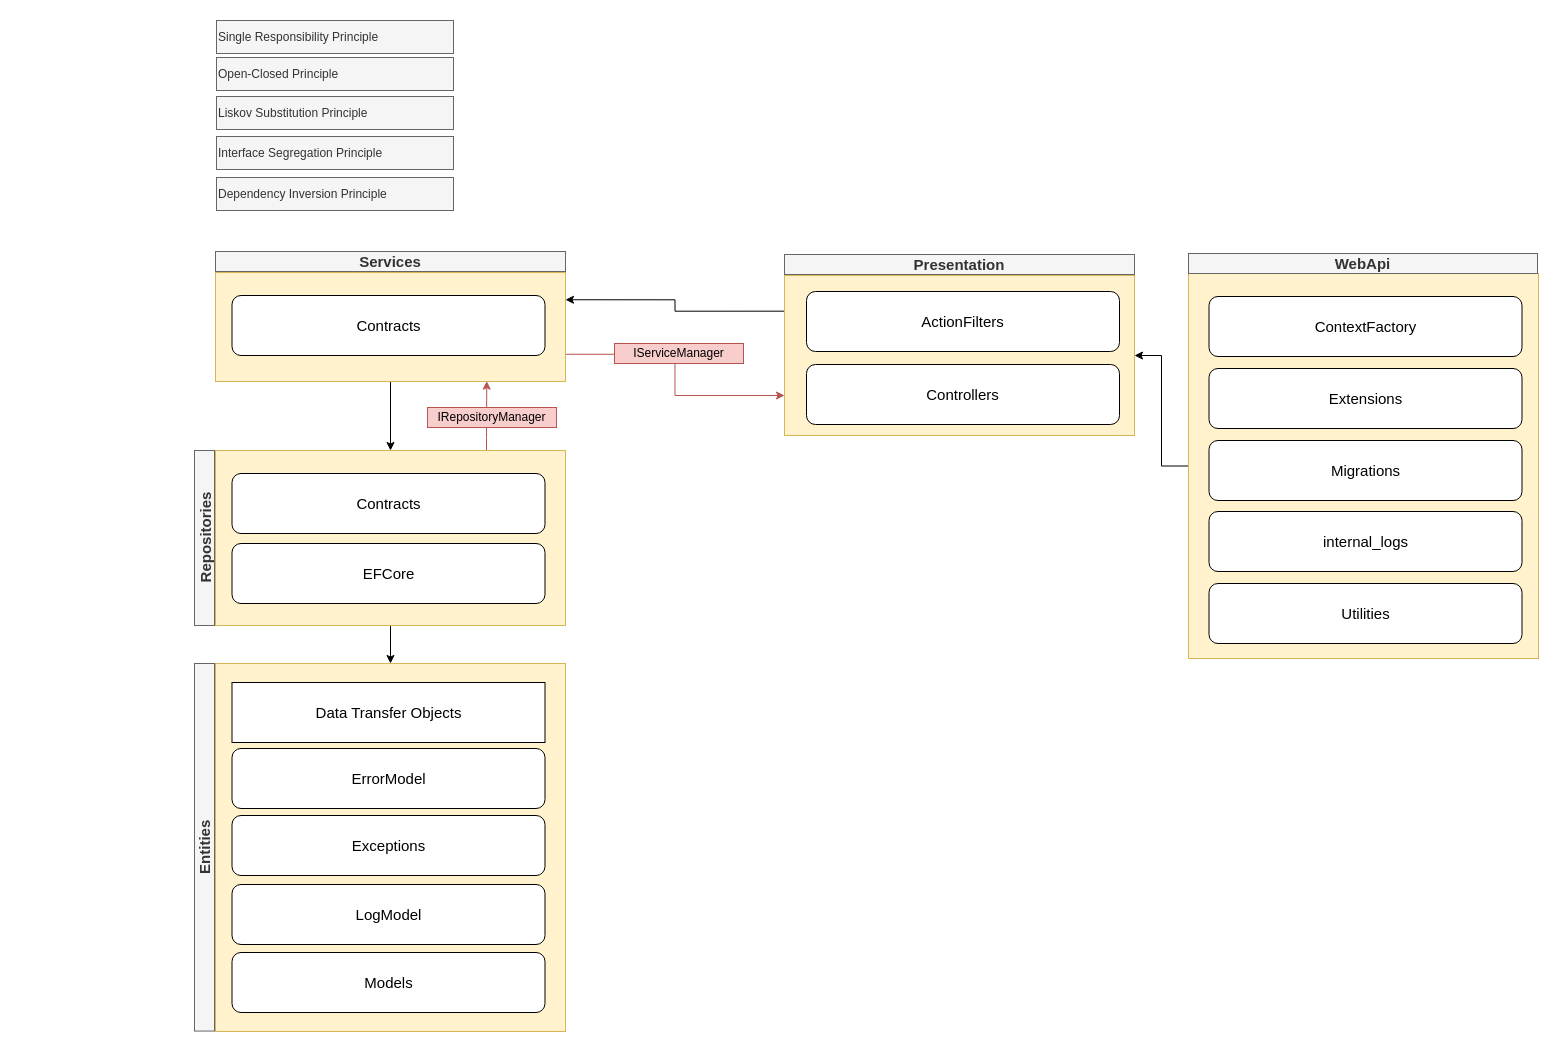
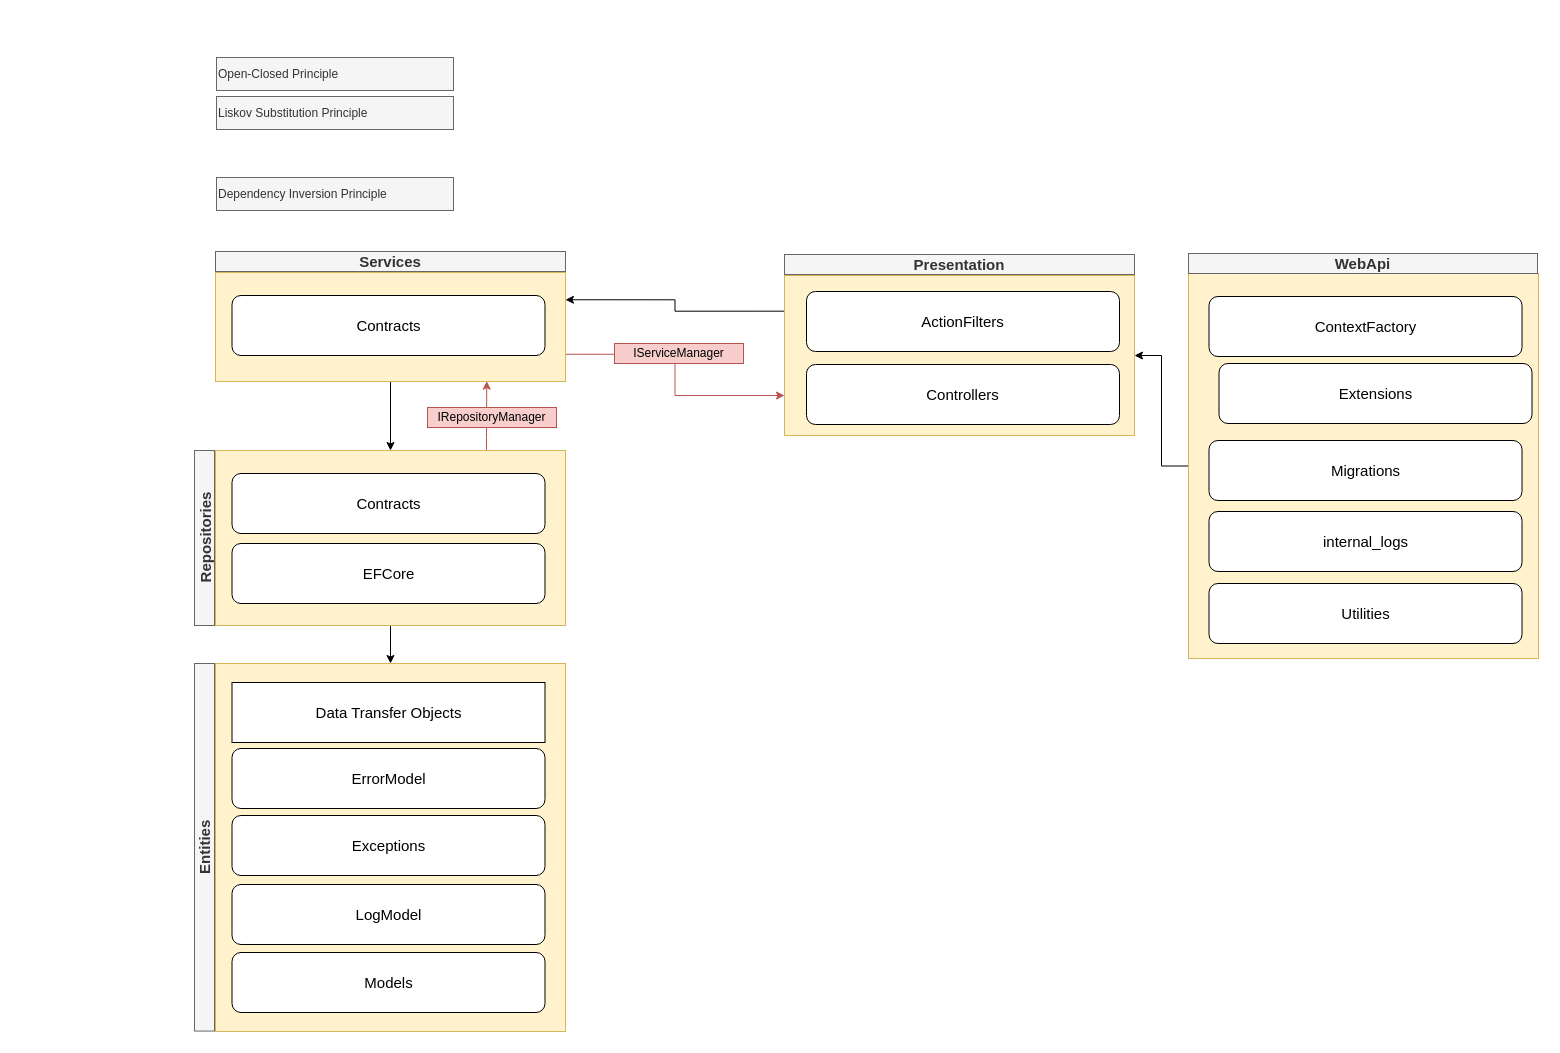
  <mxCell id="0" />
  <mxCell id="1" parent="0" />
  <mxCell id="2" style="edgeStyle=orthogonalEdgeStyle;rounded=0;orthogonalLoop=1;jettySize=auto;html=1;entryX=1;entryY=0.5;entryDx=0;entryDy=0;" parent="1" source="3" target="20" edge="1"><mxGeometry relative="1" as="geometry" /></mxCell>
  <mxCell id="3" value="" style="rounded=1;whiteSpace=wrap;html=1;fillColor=#fff2cc;strokeColor=#d6b656;arcSize=0;" parent="1" vertex="1"><mxGeometry x="1188" y="273" width="350" height="385" as="geometry" /></mxCell>
  <mxCell id="4" value="Migrations" style="rounded=1;whiteSpace=wrap;html=1;fontSize=15;" parent="1" vertex="1"><mxGeometry x="1208.5" y="440" width="313" height="60" as="geometry" /></mxCell>
  <mxCell id="5" value="" style="rounded=1;whiteSpace=wrap;html=1;fillColor=#fff2cc;strokeColor=#d6b656;arcSize=0;" parent="1" vertex="1"><mxGeometry x="215" y="663" width="350" height="368" as="geometry" /></mxCell>
  <mxCell id="6" value="ErrorModel" style="rounded=1;whiteSpace=wrap;html=1;fontSize=15;" parent="1" vertex="1"><mxGeometry x="231.5" y="748" width="313" height="60" as="geometry" /></mxCell>
  <mxCell id="7" value="WebApi" style="text;html=1;strokeColor=#666666;fillColor=#f5f5f5;align=center;verticalAlign=middle;whiteSpace=wrap;rounded=0;fontSize=15;fontStyle=1;fontColor=#333333;" parent="1" vertex="1"><mxGeometry x="1188" y="253" width="349" height="20" as="geometry" /></mxCell>
  <mxCell id="8" style="edgeStyle=orthogonalEdgeStyle;rounded=0;orthogonalLoop=1;jettySize=auto;html=1;entryX=0.5;entryY=0;entryDx=0;entryDy=0;" parent="1" source="10" target="5" edge="1"><mxGeometry relative="1" as="geometry" /></mxCell>
  <mxCell id="9" value="" style="edgeStyle=orthogonalEdgeStyle;rounded=0;orthogonalLoop=1;jettySize=auto;html=1;entryX=0.775;entryY=0.997;entryDx=0;entryDy=0;entryPerimeter=0;fillColor=#f8cecc;strokeColor=#b85450;" parent="1" source="10" target="16" edge="1"><mxGeometry x="-0.175" y="-133" relative="1" as="geometry"><Array as="points"><mxPoint x="486" y="437" /><mxPoint x="486" y="437" /></Array><mxPoint as="offset" /></mxGeometry></mxCell>
  <mxCell id="10" value="" style="rounded=1;whiteSpace=wrap;html=1;fillColor=#fff2cc;strokeColor=#d6b656;arcSize=0;" parent="1" vertex="1"><mxGeometry x="215" y="450" width="350" height="175" as="geometry" /></mxCell>
  <mxCell id="11" value="Contracts" style="rounded=1;whiteSpace=wrap;html=1;fontSize=15;" parent="1" vertex="1"><mxGeometry x="231.5" y="473" width="313" height="60" as="geometry" /></mxCell>
  <mxCell id="12" value="Repositories" style="text;html=1;strokeColor=#666666;fillColor=#f5f5f5;align=center;verticalAlign=middle;whiteSpace=wrap;rounded=0;fontSize=15;fontStyle=1;rotation=-90;fontColor=#333333;" parent="1" vertex="1"><mxGeometry x="116.5" y="527.5" width="175" height="20" as="geometry" /></mxCell>
  <mxCell id="13" value="EFCore" style="rounded=1;whiteSpace=wrap;html=1;fontSize=15;" parent="1" vertex="1"><mxGeometry x="231.5" y="543" width="313" height="60" as="geometry" /></mxCell>
  <mxCell id="14" style="edgeStyle=orthogonalEdgeStyle;rounded=0;orthogonalLoop=1;jettySize=auto;html=1;entryX=0.5;entryY=0;entryDx=0;entryDy=0;" parent="1" source="16" target="10" edge="1"><mxGeometry relative="1" as="geometry" /></mxCell>
  <mxCell id="15" style="edgeStyle=orthogonalEdgeStyle;rounded=0;orthogonalLoop=1;jettySize=auto;html=1;exitX=1;exitY=0.75;exitDx=0;exitDy=0;entryX=0;entryY=0.75;entryDx=0;entryDy=0;fillColor=#f8cecc;strokeColor=#b85450;" parent="1" source="16" target="20" edge="1"><mxGeometry relative="1" as="geometry" /></mxCell>
  <mxCell id="16" value="" style="rounded=1;whiteSpace=wrap;html=1;fillColor=#fff2cc;strokeColor=#d6b656;arcSize=0;" parent="1" vertex="1"><mxGeometry x="215" y="272" width="350" height="109" as="geometry" /></mxCell>
  <mxCell id="17" value="Contracts" style="rounded=1;whiteSpace=wrap;html=1;fontSize=15;" parent="1" vertex="1"><mxGeometry x="231.5" y="295" width="313" height="60" as="geometry" /></mxCell>
  <mxCell id="18" value="Services" style="text;html=1;strokeColor=#666666;fillColor=#f5f5f5;align=center;verticalAlign=middle;whiteSpace=wrap;rounded=0;fontSize=15;fontStyle=1;fontColor=#333333;" parent="1" vertex="1"><mxGeometry x="215" y="251" width="350" height="20" as="geometry" /></mxCell>
  <mxCell id="19" style="edgeStyle=orthogonalEdgeStyle;rounded=0;orthogonalLoop=1;jettySize=auto;html=1;entryX=1;entryY=0.25;entryDx=0;entryDy=0;exitX=0.002;exitY=0.223;exitDx=0;exitDy=0;exitPerimeter=0;" parent="1" source="20" target="16" edge="1"><mxGeometry relative="1" as="geometry" /></mxCell>
  <mxCell id="20" value="" style="rounded=1;whiteSpace=wrap;html=1;fillColor=#fff2cc;strokeColor=#d6b656;arcSize=0;" parent="1" vertex="1"><mxGeometry x="784" y="275" width="350" height="160" as="geometry" /></mxCell>
  <mxCell id="21" value="Controllers" style="rounded=1;whiteSpace=wrap;html=1;fontSize=15;" parent="1" vertex="1"><mxGeometry x="806" y="364" width="313" height="60" as="geometry" /></mxCell>
  <mxCell id="22" value="Presentation" style="text;html=1;strokeColor=#666666;fillColor=#f5f5f5;align=center;verticalAlign=middle;whiteSpace=wrap;rounded=0;fontSize=15;fontStyle=1;fontColor=#333333;" parent="1" vertex="1"><mxGeometry x="784" y="254" width="350" height="20" as="geometry" /></mxCell>
- <mxCell id="23" value="Extensions" style="rounded=1;whiteSpace=wrap;html=1;fontSize=15;" parent="1" vertex="1"><mxGeometry x="1208.5" y="368" width="313" height="60" as="geometry" /></mxCell>
+ <mxCell id="23" value="Extensions" style="rounded=1;whiteSpace=wrap;html=1;fontSize=15;" parent="1" vertex="1"><mxGeometry x="1218.5" y="363" width="313" height="60" as="geometry" /></mxCell>
  <mxCell id="24" value="ContextFactory" style="rounded=1;whiteSpace=wrap;html=1;fontSize=15;" parent="1" vertex="1"><mxGeometry x="1208.5" y="296" width="313" height="60" as="geometry" /></mxCell>
  <mxCell id="25" value="IRepositoryManager" style="text;html=1;strokeColor=#b85450;fillColor=#f8cecc;align=center;verticalAlign=middle;whiteSpace=wrap;rounded=0;" parent="1" vertex="1"><mxGeometry x="427" y="407" width="129" height="20" as="geometry" /></mxCell>
  <mxCell id="26" value="IServiceManager" style="text;html=1;strokeColor=#b85450;fillColor=#f8cecc;align=center;verticalAlign=middle;whiteSpace=wrap;rounded=0;" parent="1" vertex="1"><mxGeometry x="614" y="343" width="129" height="20" as="geometry" /></mxCell>
  <mxCell id="27" value="Entities" style="text;html=1;strokeColor=#666666;fillColor=#f5f5f5;align=center;verticalAlign=middle;whiteSpace=wrap;rounded=0;fontSize=15;fontStyle=1;rotation=-90;fontColor=#333333;" parent="1" vertex="1"><mxGeometry x="20.22" y="836.79" width="367.57" height="20" as="geometry" /></mxCell>
  <mxCell id="28" value="" style="group" parent="1" vertex="1" connectable="0"><mxGeometry x="216" y="20" width="237" height="190" as="geometry" /></mxCell>
- <mxCell id="29" value="Single Responsibility Principle" style="rounded=0;whiteSpace=wrap;html=1;align=left;fillColor=#f5f5f5;strokeColor=#666666;fontColor=#333333;" parent="28" vertex="1"><mxGeometry width="237" height="33" as="geometry" /></mxCell>
  <mxCell id="30" value="Open-Closed Principle" style="rounded=0;whiteSpace=wrap;html=1;align=left;fillColor=#f5f5f5;strokeColor=#666666;fontColor=#333333;" parent="28" vertex="1"><mxGeometry y="37" width="237" height="33" as="geometry" /></mxCell>
  <mxCell id="31" value="Liskov Substitution Principle" style="rounded=0;whiteSpace=wrap;html=1;align=left;fillColor=#f5f5f5;strokeColor=#666666;fontColor=#333333;" parent="28" vertex="1"><mxGeometry y="76" width="237" height="33" as="geometry" /></mxCell>
- <mxCell id="32" value="Interface Segregation Principle" style="rounded=0;whiteSpace=wrap;html=1;align=left;fillColor=#f5f5f5;strokeColor=#666666;fontColor=#333333;" parent="28" vertex="1"><mxGeometry y="116" width="237" height="33" as="geometry" /></mxCell>
  <mxCell id="33" value="Dependency Inversion Principle" style="rounded=0;whiteSpace=wrap;html=1;align=left;fillColor=#f5f5f5;strokeColor=#666666;fontColor=#333333;" parent="28" vertex="1"><mxGeometry y="157" width="237" height="33" as="geometry" /></mxCell>
  <mxCell id="34" value="internal_logs" style="rounded=1;whiteSpace=wrap;html=1;fontSize=15;" parent="1" vertex="1"><mxGeometry x="1208.5" y="511" width="313" height="60" as="geometry" /></mxCell>
  <mxCell id="35" value="Exceptions" style="rounded=1;whiteSpace=wrap;html=1;fontSize=15;" parent="1" vertex="1"><mxGeometry x="231.5" y="815" width="313" height="60" as="geometry" /></mxCell>
  <mxCell id="36" value="Models" style="rounded=1;whiteSpace=wrap;html=1;fontSize=15;" parent="1" vertex="1"><mxGeometry x="231.5" y="952" width="313" height="60" as="geometry" /></mxCell>
  <mxCell id="37" value="Utilities" style="rounded=1;whiteSpace=wrap;html=1;fontSize=15;" parent="1" vertex="1"><mxGeometry x="1208.5" y="583" width="313" height="60" as="geometry" /></mxCell>
  <mxCell id="38" value="Data Transfer Objects" style="whiteSpace=wrap;html=1;fontSize=15;rounded=0;" parent="1" vertex="1"><mxGeometry x="231.5" y="682" width="313" height="60" as="geometry" /></mxCell>
  <mxCell id="39" value="ActionFilters" style="rounded=1;whiteSpace=wrap;html=1;fontSize=15;" vertex="1" parent="1"><mxGeometry x="806" y="291" width="313" height="60" as="geometry" /></mxCell>
  <mxCell id="40" value="LogModel" style="rounded=1;whiteSpace=wrap;html=1;fontSize=15;" vertex="1" parent="1"><mxGeometry x="231.5" y="884" width="313" height="60" as="geometry" /></mxCell>
